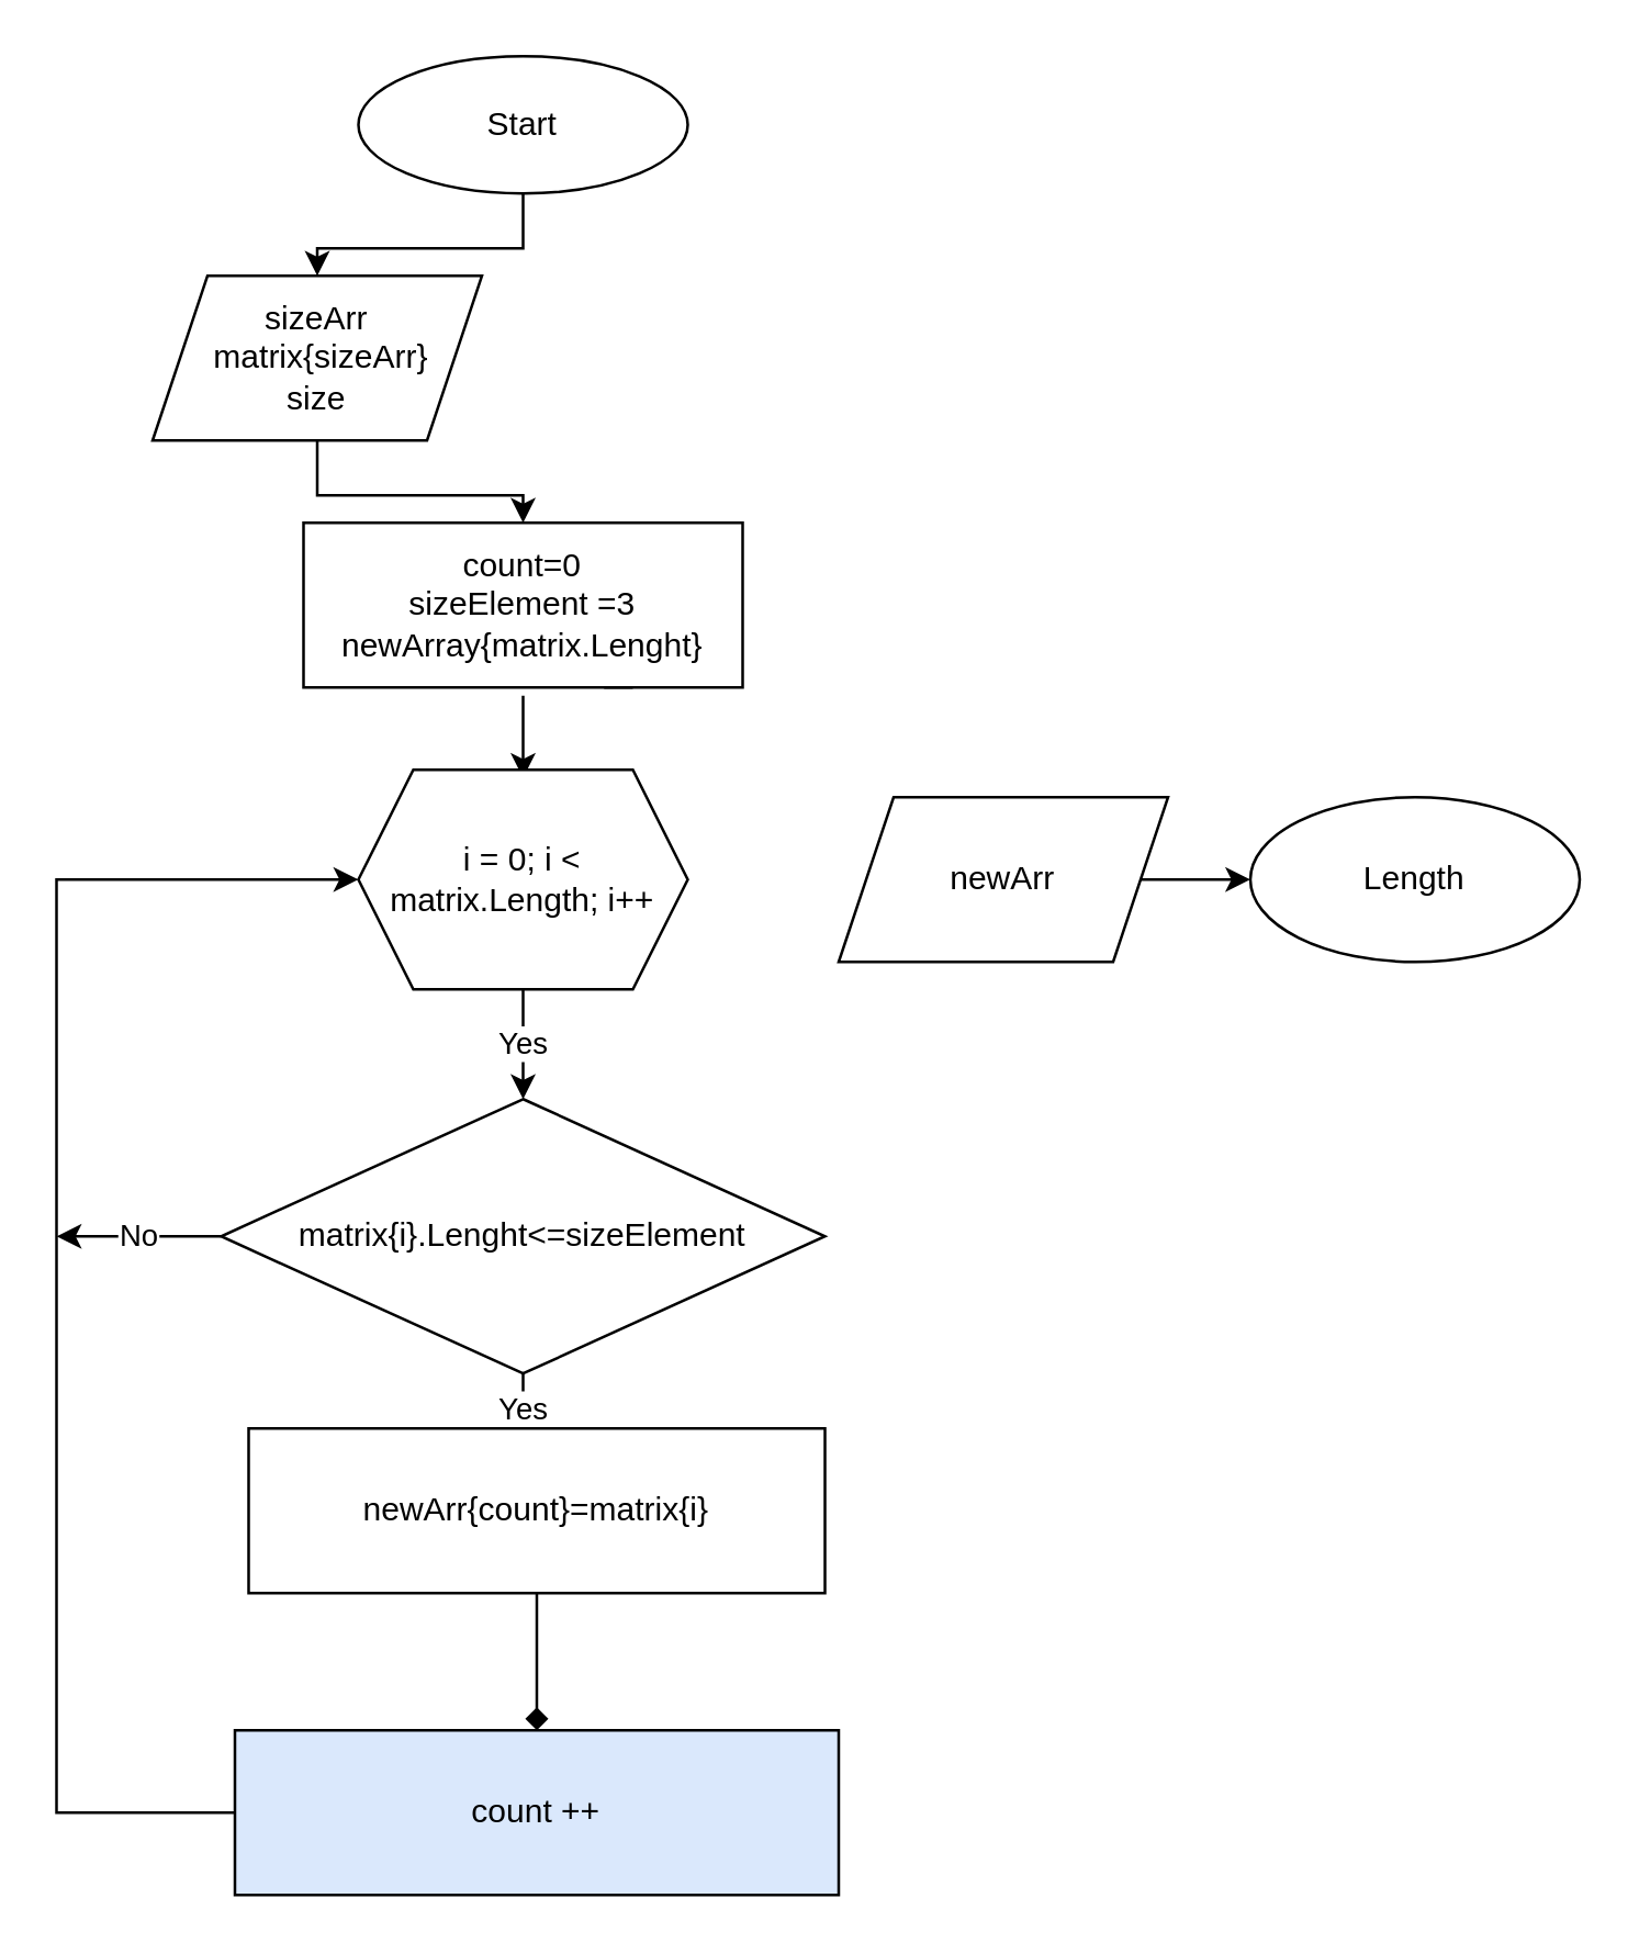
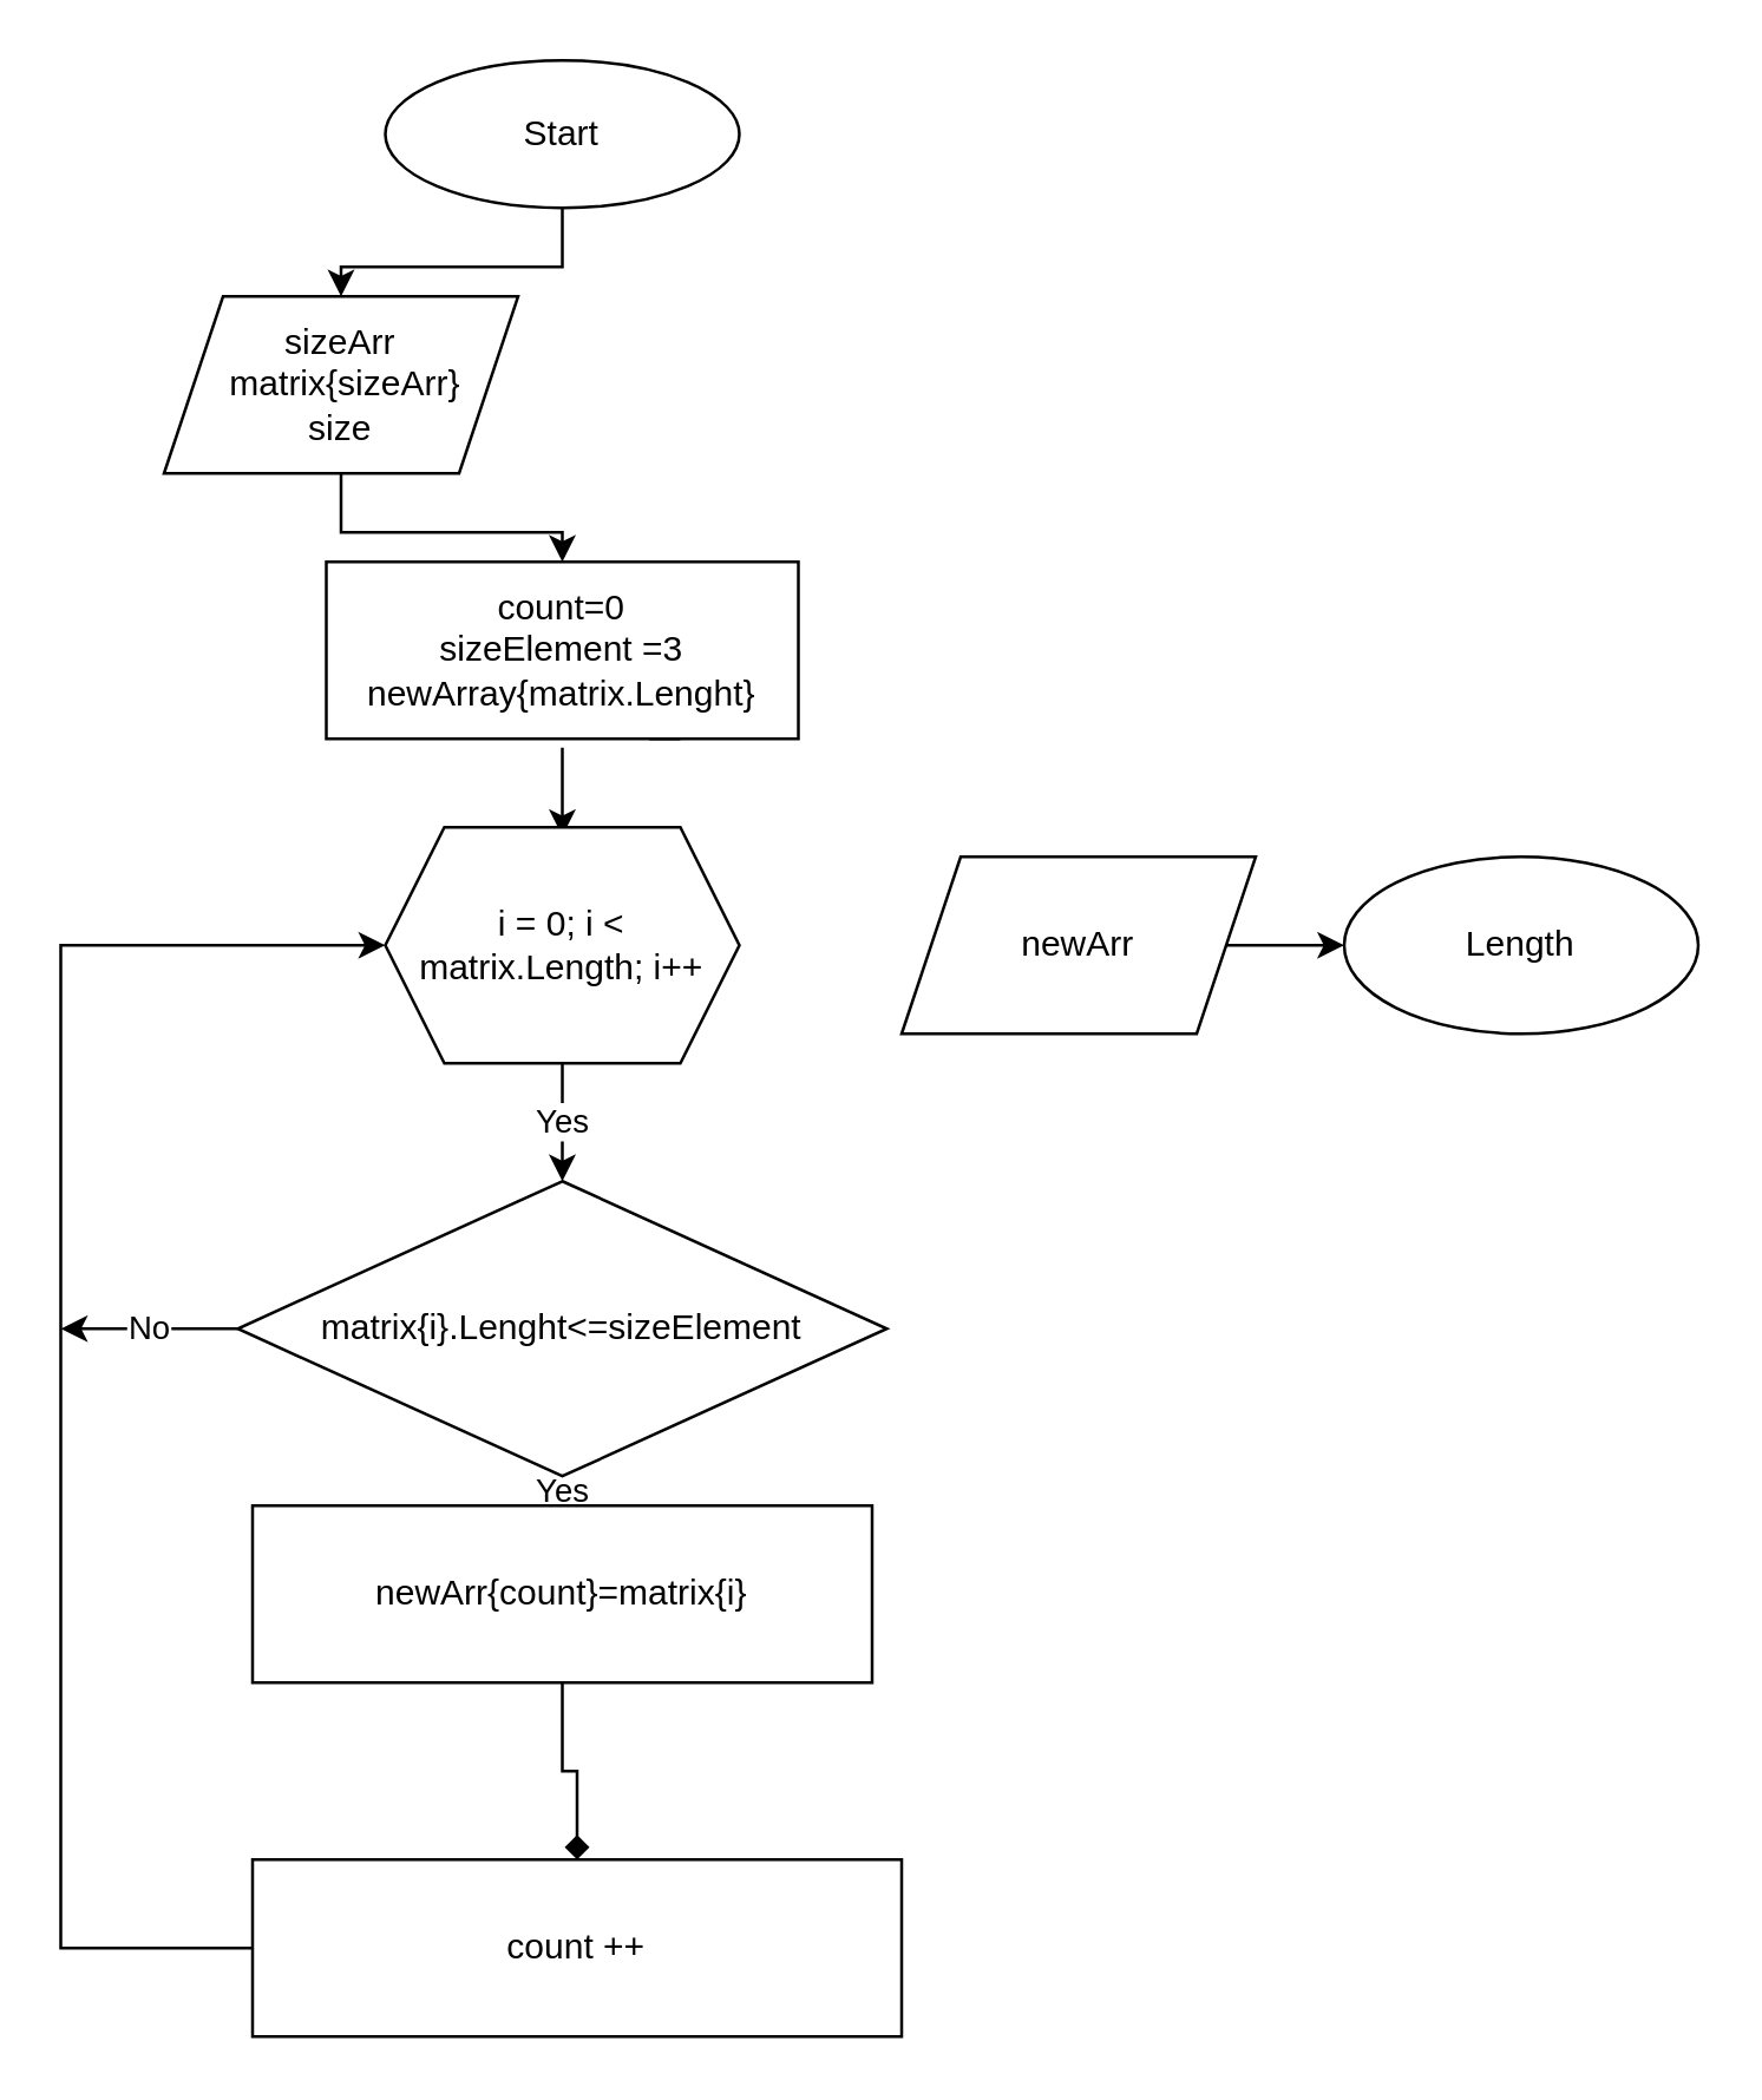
  <mxCell id="0" />
  <mxCell id="1" parent="0" />
  <mxCell id="2" value="" style="edgeStyle=orthogonalEdgeStyle;rounded=0;orthogonalLoop=1;jettySize=auto;html=1;" parent="1" source="3" target="8" edge="1"><mxGeometry relative="1" as="geometry" /></mxCell>
  <mxCell id="3" value="Start" style="ellipse;whiteSpace=wrap;html=1;" parent="1" vertex="1"><mxGeometry x="130" y="20" width="120" height="50" as="geometry" /></mxCell>
  <mxCell id="4" style="edgeStyle=orthogonalEdgeStyle;rounded=0;orthogonalLoop=1;jettySize=auto;html=1;exitX=0.75;exitY=1;exitDx=0;exitDy=0;" parent="1" source="6" edge="1"><mxGeometry relative="1" as="geometry"><mxPoint x="220" y="220" as="targetPoint" /></mxGeometry></mxCell>
  <mxCell id="5" value="" style="edgeStyle=orthogonalEdgeStyle;rounded=0;orthogonalLoop=1;jettySize=auto;html=1;" parent="1" edge="1"><mxGeometry relative="1" as="geometry"><mxPoint x="190" y="253" as="sourcePoint" /><mxPoint x="190" y="283" as="targetPoint" /></mxGeometry></mxCell>
  <mxCell id="6" value="count=0&lt;br&gt;sizeElement =3&lt;br&gt;newArray{matrix.Lenght}" style="rounded=0;whiteSpace=wrap;html=1;" parent="1" vertex="1"><mxGeometry x="110" y="190" width="160" height="60" as="geometry" /></mxCell>
  <mxCell id="7" value="" style="edgeStyle=orthogonalEdgeStyle;rounded=0;orthogonalLoop=1;jettySize=auto;html=1;" parent="1" source="8" target="6" edge="1"><mxGeometry relative="1" as="geometry" /></mxCell>
  <mxCell id="8" value="sizeArr&lt;br&gt;&amp;nbsp;matrix{sizeArr}&lt;br&gt;size" style="shape=parallelogram;perimeter=parallelogramPerimeter;whiteSpace=wrap;html=1;fixedSize=1;" parent="1" vertex="1"><mxGeometry x="55" y="100" width="120" height="60" as="geometry" /></mxCell>
  <mxCell id="9" value="Yes" style="edgeStyle=orthogonalEdgeStyle;rounded=0;orthogonalLoop=1;jettySize=auto;html=1;" parent="1" source="11" target="13" edge="1"><mxGeometry relative="1" as="geometry" /></mxCell>
  <mxCell id="10" value="No" style="edgeStyle=orthogonalEdgeStyle;rounded=0;orthogonalLoop=1;jettySize=auto;html=1;exitX=0;exitY=0.5;exitDx=0;exitDy=0;" edge="1" parent="1" source="11"><mxGeometry relative="1" as="geometry"><mxPoint x="20" y="450" as="targetPoint" /><Array as="points"><mxPoint x="50" y="450" /><mxPoint x="50" y="450" /></Array></mxGeometry></mxCell>
  <mxCell id="11" value="matrix{i}.Lenght&amp;lt;=sizeElement" style="rhombus;whiteSpace=wrap;html=1;" parent="1" vertex="1"><mxGeometry x="80" y="400" width="220" height="100" as="geometry" /></mxCell>
  <mxCell id="12" value="" style="edgeStyle=orthogonalEdgeStyle;rounded=0;orthogonalLoop=1;jettySize=auto;html=1;endArrow=diamond;" parent="1" source="13" target="15" edge="1"><mxGeometry relative="1" as="geometry" /></mxCell>
- <mxCell id="13" value="newArr{count}=matrix{i}" style="rounded=0;whiteSpace=wrap;html=1;" parent="1" vertex="1"><mxGeometry x="90" y="520" width="210" height="60" as="geometry" /></mxCell>
+ <mxCell id="13" value="newArr{count}=matrix{i}" style="rounded=0;whiteSpace=wrap;html=1;" parent="1" vertex="1"><mxGeometry x="85" y="510" width="210" height="60" as="geometry" /></mxCell>
  <mxCell id="14" style="edgeStyle=orthogonalEdgeStyle;rounded=0;orthogonalLoop=1;jettySize=auto;html=1;entryX=0;entryY=0.5;entryDx=0;entryDy=0;" edge="1" parent="1" source="15" target="20"><mxGeometry relative="1" as="geometry"><Array as="points"><mxPoint x="20" y="660" /><mxPoint x="20" y="320" /></Array></mxGeometry></mxCell>
- <mxCell id="15" value="count ++" style="whiteSpace=wrap;html=1;rounded=0;fillColor=#dae8fc;" parent="1" vertex="1"><mxGeometry x="85" y="630" width="220" height="60" as="geometry" /></mxCell>
+ <mxCell id="15" value="count ++" style="whiteSpace=wrap;html=1;rounded=0;" parent="1" vertex="1"><mxGeometry x="85" y="630" width="220" height="60" as="geometry" /></mxCell>
  <mxCell id="16" value="" style="edgeStyle=orthogonalEdgeStyle;rounded=0;orthogonalLoop=1;jettySize=auto;html=1;" parent="1" source="17" target="18" edge="1"><mxGeometry relative="1" as="geometry" /></mxCell>
  <mxCell id="17" value="newArr" style="shape=parallelogram;perimeter=parallelogramPerimeter;whiteSpace=wrap;html=1;fixedSize=1;" parent="1" vertex="1"><mxGeometry x="305" y="290" width="120" height="60" as="geometry" /></mxCell>
  <mxCell id="18" value="Length" style="ellipse;whiteSpace=wrap;html=1;" parent="1" vertex="1"><mxGeometry x="455" y="290" width="120" height="60" as="geometry" /></mxCell>
  <mxCell id="19" value="Yes" style="edgeStyle=orthogonalEdgeStyle;rounded=0;orthogonalLoop=1;jettySize=auto;html=1;" edge="1" parent="1" source="20" target="11"><mxGeometry relative="1" as="geometry" /></mxCell>
  <mxCell id="20" value="i = 0; i &lt; matrix.Length; i++" style="shape=hexagon;perimeter=hexagonPerimeter2;whiteSpace=wrap;html=1;fixedSize=1;" vertex="1" parent="1"><mxGeometry x="130" y="280" width="120" height="80" as="geometry" /></mxCell>
